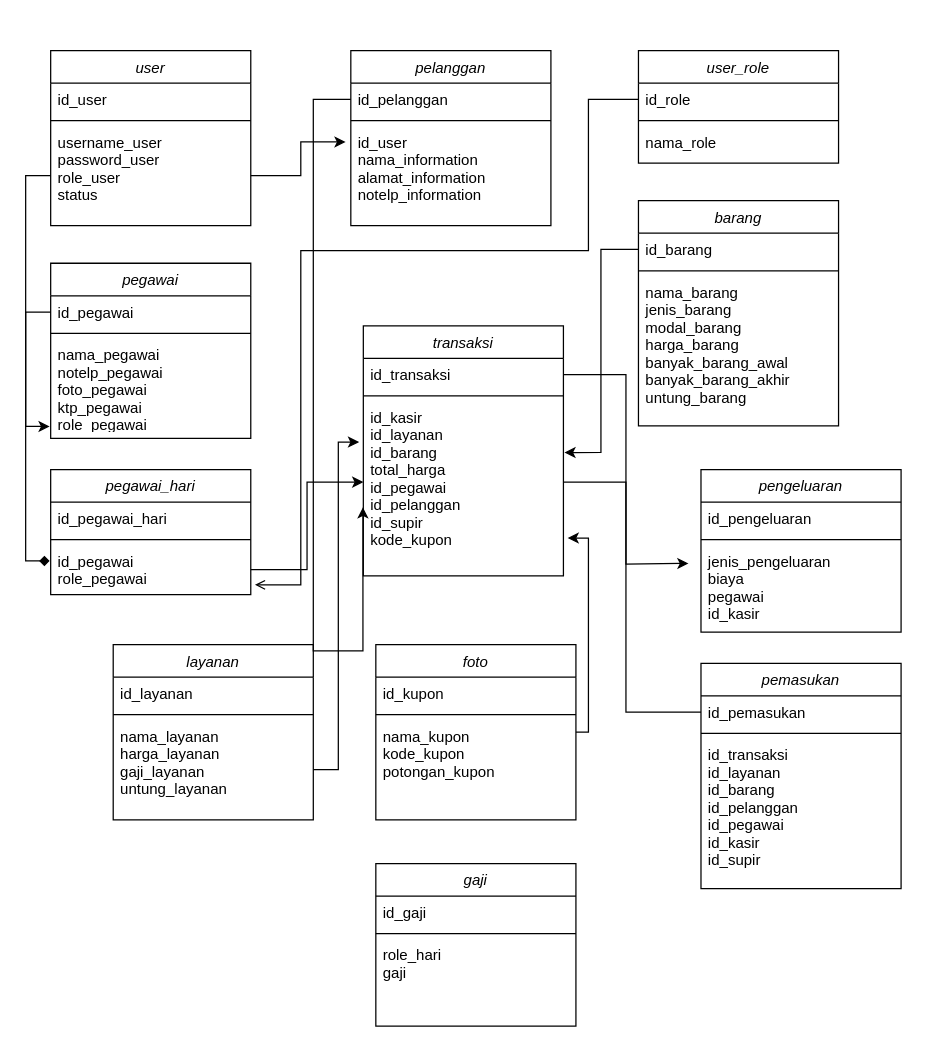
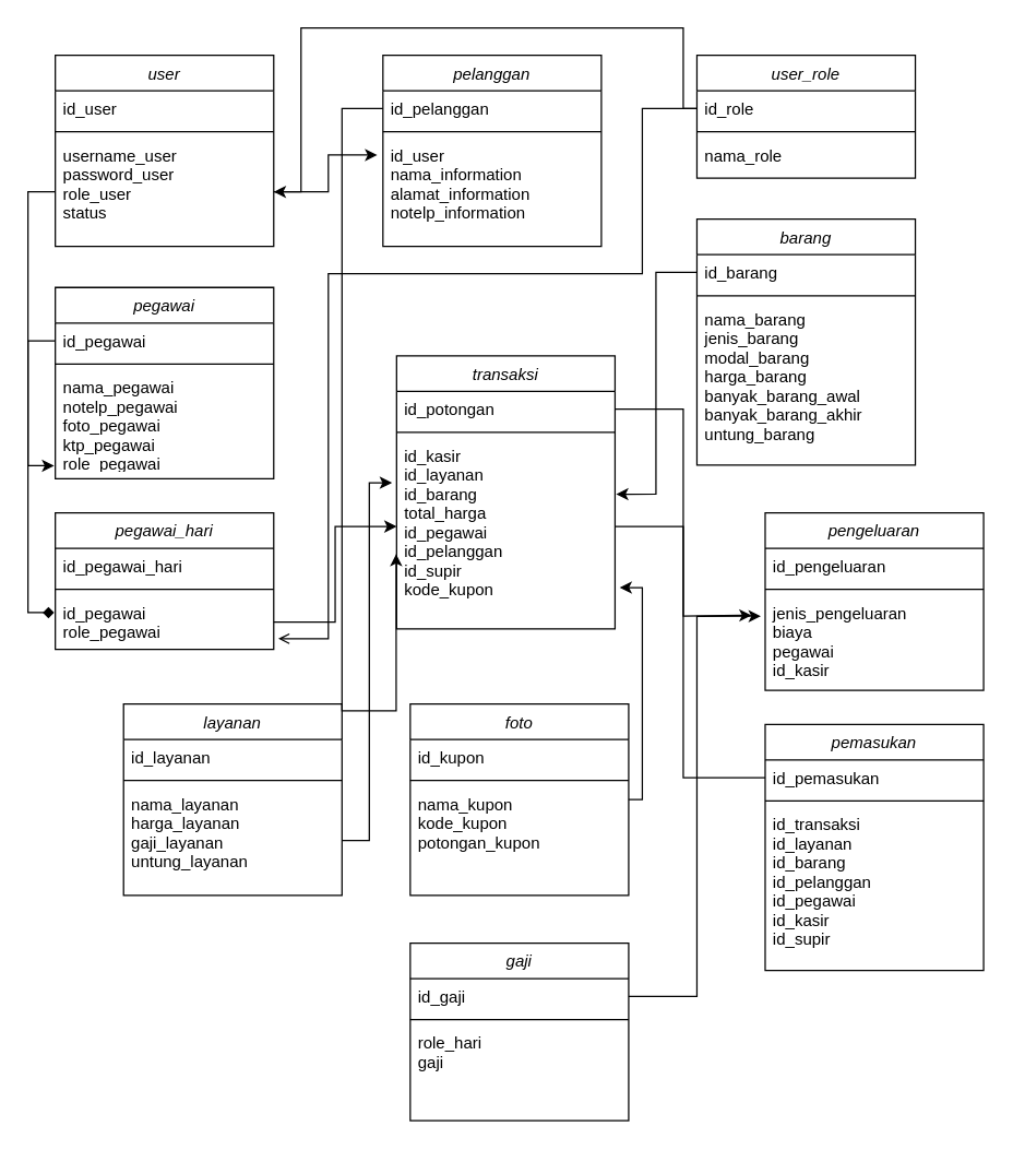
  <mxCell id="0" />
  <mxCell id="1" parent="0" />
  <mxCell id="2" value="user" style="swimlane;fontStyle=2;align=center;verticalAlign=top;childLayout=stackLayout;horizontal=1;startSize=26;horizontalStack=0;resizeParent=1;resizeLast=0;collapsible=1;marginBottom=0;rounded=0;shadow=0;strokeWidth=1;" parent="1" vertex="1"><mxGeometry x="40" y="40" width="160" height="140" as="geometry"><mxRectangle x="230" y="140" width="160" height="26" as="alternateBounds" /></mxGeometry></mxCell>
  <mxCell id="3" value="id_user" style="text;align=left;verticalAlign=top;spacingLeft=4;spacingRight=4;overflow=hidden;rotatable=0;points=[[0,0.5],[1,0.5]];portConstraint=eastwest;rounded=0;shadow=0;html=0;" parent="2" vertex="1"><mxGeometry y="26" width="160" height="26" as="geometry" /></mxCell>
  <mxCell id="4" value="" style="line;html=1;strokeWidth=1;align=left;verticalAlign=middle;spacingTop=-1;spacingLeft=3;spacingRight=3;rotatable=0;labelPosition=right;points=[];portConstraint=eastwest;" parent="2" vertex="1"><mxGeometry y="52" width="160" height="8" as="geometry" /></mxCell>
  <mxCell id="5" value="username_user&#10;password_user&#10;role_user&#10;status" style="text;align=left;verticalAlign=top;spacingLeft=4;spacingRight=4;overflow=hidden;rotatable=0;points=[[0,0.5],[1,0.5]];portConstraint=eastwest;" parent="2" vertex="1"><mxGeometry y="60" width="160" height="80" as="geometry" /></mxCell>
  <mxCell id="6" value="pelanggan" style="swimlane;fontStyle=2;align=center;verticalAlign=top;childLayout=stackLayout;horizontal=1;startSize=26;horizontalStack=0;resizeParent=1;resizeLast=0;collapsible=1;marginBottom=0;rounded=0;shadow=0;strokeWidth=1;" vertex="1" parent="1"><mxGeometry x="280" y="40" width="160" height="140" as="geometry"><mxRectangle x="230" y="140" width="160" height="26" as="alternateBounds" /></mxGeometry></mxCell>
  <mxCell id="7" value="id_pelanggan" style="text;align=left;verticalAlign=top;spacingLeft=4;spacingRight=4;overflow=hidden;rotatable=0;points=[[0,0.5],[1,0.5]];portConstraint=eastwest;rounded=0;shadow=0;html=0;" vertex="1" parent="6"><mxGeometry y="26" width="160" height="26" as="geometry" /></mxCell>
  <mxCell id="8" value="" style="line;html=1;strokeWidth=1;align=left;verticalAlign=middle;spacingTop=-1;spacingLeft=3;spacingRight=3;rotatable=0;labelPosition=right;points=[];portConstraint=eastwest;" vertex="1" parent="6"><mxGeometry y="52" width="160" height="8" as="geometry" /></mxCell>
  <mxCell id="9" value="id_user&#10;nama_information&#10;alamat_information&#10;notelp_information&#10;" style="text;align=left;verticalAlign=top;spacingLeft=4;spacingRight=4;overflow=hidden;rotatable=0;points=[[0,0.5],[1,0.5]];portConstraint=eastwest;" vertex="1" parent="6"><mxGeometry y="60" width="160" height="70" as="geometry" /></mxCell>
  <mxCell id="10" value="user_role" style="swimlane;fontStyle=2;align=center;verticalAlign=top;childLayout=stackLayout;horizontal=1;startSize=26;horizontalStack=0;resizeParent=1;resizeLast=0;collapsible=1;marginBottom=0;rounded=0;shadow=0;strokeWidth=1;" vertex="1" parent="1"><mxGeometry x="510" y="40" width="160" height="90" as="geometry"><mxRectangle x="230" y="140" width="160" height="26" as="alternateBounds" /></mxGeometry></mxCell>
  <mxCell id="11" value="id_role" style="text;align=left;verticalAlign=top;spacingLeft=4;spacingRight=4;overflow=hidden;rotatable=0;points=[[0,0.5],[1,0.5]];portConstraint=eastwest;rounded=0;shadow=0;html=0;" vertex="1" parent="10"><mxGeometry y="26" width="160" height="26" as="geometry" /></mxCell>
  <mxCell id="12" value="" style="line;html=1;strokeWidth=1;align=left;verticalAlign=middle;spacingTop=-1;spacingLeft=3;spacingRight=3;rotatable=0;labelPosition=right;points=[];portConstraint=eastwest;" vertex="1" parent="10"><mxGeometry y="52" width="160" height="8" as="geometry" /></mxCell>
  <mxCell id="13" value="nama_role" style="text;align=left;verticalAlign=top;spacingLeft=4;spacingRight=4;overflow=hidden;rotatable=0;points=[[0,0.5],[1,0.5]];portConstraint=eastwest;" vertex="1" parent="10"><mxGeometry y="60" width="160" height="30" as="geometry" /></mxCell>
  <mxCell id="14" value="barang" style="swimlane;fontStyle=2;align=center;verticalAlign=top;childLayout=stackLayout;horizontal=1;startSize=26;horizontalStack=0;resizeParent=1;resizeLast=0;collapsible=1;marginBottom=0;rounded=0;shadow=0;strokeWidth=1;" vertex="1" parent="1"><mxGeometry x="510" y="160" width="160" height="180" as="geometry"><mxRectangle x="230" y="140" width="160" height="26" as="alternateBounds" /></mxGeometry></mxCell>
  <mxCell id="15" value="id_barang" style="text;align=left;verticalAlign=top;spacingLeft=4;spacingRight=4;overflow=hidden;rotatable=0;points=[[0,0.5],[1,0.5]];portConstraint=eastwest;rounded=0;shadow=0;html=0;" vertex="1" parent="14"><mxGeometry y="26" width="160" height="26" as="geometry" /></mxCell>
  <mxCell id="16" value="" style="line;html=1;strokeWidth=1;align=left;verticalAlign=middle;spacingTop=-1;spacingLeft=3;spacingRight=3;rotatable=0;labelPosition=right;points=[];portConstraint=eastwest;" vertex="1" parent="14"><mxGeometry y="52" width="160" height="8" as="geometry" /></mxCell>
  <mxCell id="17" value="nama_barang&#10;jenis_barang&#10;modal_barang&#10;harga_barang&#10;banyak_barang_awal&#10;banyak_barang_akhir&#10;untung_barang" style="text;align=left;verticalAlign=top;spacingLeft=4;spacingRight=4;overflow=hidden;rotatable=0;points=[[0,0.5],[1,0.5]];portConstraint=eastwest;" vertex="1" parent="14"><mxGeometry y="60" width="160" height="120" as="geometry" /></mxCell>
  <mxCell id="18" value="layanan" style="swimlane;fontStyle=2;align=center;verticalAlign=top;childLayout=stackLayout;horizontal=1;startSize=26;horizontalStack=0;resizeParent=1;resizeLast=0;collapsible=1;marginBottom=0;rounded=0;shadow=0;strokeWidth=1;" vertex="1" parent="1"><mxGeometry x="90" y="515" width="160" height="140" as="geometry"><mxRectangle x="230" y="140" width="160" height="26" as="alternateBounds" /></mxGeometry></mxCell>
  <mxCell id="19" value="id_layanan" style="text;align=left;verticalAlign=top;spacingLeft=4;spacingRight=4;overflow=hidden;rotatable=0;points=[[0,0.5],[1,0.5]];portConstraint=eastwest;rounded=0;shadow=0;html=0;" vertex="1" parent="18"><mxGeometry y="26" width="160" height="26" as="geometry" /></mxCell>
  <mxCell id="20" value="" style="line;html=1;strokeWidth=1;align=left;verticalAlign=middle;spacingTop=-1;spacingLeft=3;spacingRight=3;rotatable=0;labelPosition=right;points=[];portConstraint=eastwest;" vertex="1" parent="18"><mxGeometry y="52" width="160" height="8" as="geometry" /></mxCell>
  <mxCell id="21" value="nama_layanan&#10;harga_layanan&#10;gaji_layanan&#10;untung_layanan" style="text;align=left;verticalAlign=top;spacingLeft=4;spacingRight=4;overflow=hidden;rotatable=0;points=[[0,0.5],[1,0.5]];portConstraint=eastwest;" vertex="1" parent="18"><mxGeometry y="60" width="160" height="80" as="geometry" /></mxCell>
  <mxCell id="22" value="pegawai" style="swimlane;fontStyle=2;align=center;verticalAlign=top;childLayout=stackLayout;horizontal=1;startSize=26;horizontalStack=0;resizeParent=1;resizeLast=0;collapsible=1;marginBottom=0;rounded=0;shadow=0;strokeWidth=1;" vertex="1" parent="1"><mxGeometry x="40" y="210" width="160" height="140" as="geometry"><mxRectangle x="230" y="140" width="160" height="26" as="alternateBounds" /></mxGeometry></mxCell>
  <mxCell id="23" value="id_pegawai" style="text;align=left;verticalAlign=top;spacingLeft=4;spacingRight=4;overflow=hidden;rotatable=0;points=[[0,0.5],[1,0.5]];portConstraint=eastwest;rounded=0;shadow=0;html=0;" vertex="1" parent="22"><mxGeometry y="26" width="160" height="26" as="geometry" /></mxCell>
  <mxCell id="24" value="" style="line;html=1;strokeWidth=1;align=left;verticalAlign=middle;spacingTop=-1;spacingLeft=3;spacingRight=3;rotatable=0;labelPosition=right;points=[];portConstraint=eastwest;" vertex="1" parent="22"><mxGeometry y="52" width="160" height="8" as="geometry" /></mxCell>
  <mxCell id="25" value="nama_pegawai&#10;notelp_pegawai&#10;foto_pegawai&#10;ktp_pegawai&#10;role_pegawai" style="text;align=left;verticalAlign=top;spacingLeft=4;spacingRight=4;overflow=hidden;rotatable=0;points=[[0,0.5],[1,0.5]];portConstraint=eastwest;" vertex="1" parent="22"><mxGeometry y="60" width="160" height="70" as="geometry" /></mxCell>
  <mxCell id="26" value="transaksi" style="swimlane;fontStyle=2;align=center;verticalAlign=top;childLayout=stackLayout;horizontal=1;startSize=26;horizontalStack=0;resizeParent=1;resizeLast=0;collapsible=1;marginBottom=0;rounded=0;shadow=0;strokeWidth=1;" vertex="1" parent="1"><mxGeometry x="290" y="260" width="160" height="200" as="geometry"><mxRectangle x="230" y="140" width="160" height="26" as="alternateBounds" /></mxGeometry></mxCell>
- <mxCell id="27" value="id_transaksi" style="text;align=left;verticalAlign=top;spacingLeft=4;spacingRight=4;overflow=hidden;rotatable=0;points=[[0,0.5],[1,0.5]];portConstraint=eastwest;rounded=0;shadow=0;html=0;" vertex="1" parent="26"><mxGeometry y="26" width="160" height="26" as="geometry" /></mxCell>
+ <mxCell id="27" value="id_potongan" style="text;align=left;verticalAlign=top;spacingLeft=4;spacingRight=4;overflow=hidden;rotatable=0;points=[[0,0.5],[1,0.5]];portConstraint=eastwest;rounded=0;shadow=0;html=0;" vertex="1" parent="26"><mxGeometry y="26" width="160" height="26" as="geometry" /></mxCell>
  <mxCell id="28" value="" style="line;html=1;strokeWidth=1;align=left;verticalAlign=middle;spacingTop=-1;spacingLeft=3;spacingRight=3;rotatable=0;labelPosition=right;points=[];portConstraint=eastwest;" vertex="1" parent="26"><mxGeometry y="52" width="160" height="8" as="geometry" /></mxCell>
  <mxCell id="29" value="id_kasir&#10;id_layanan&#10;id_barang&#10;total_harga&#10;id_pegawai&#10;id_pelanggan&#10;id_supir&#10;kode_kupon" style="text;align=left;verticalAlign=top;spacingLeft=4;spacingRight=4;overflow=hidden;rotatable=0;points=[[0,0.5],[1,0.5]];portConstraint=eastwest;" vertex="1" parent="26"><mxGeometry y="60" width="160" height="130" as="geometry" /></mxCell>
  <mxCell id="30" value="pegawai_hari" style="swimlane;fontStyle=2;align=center;verticalAlign=top;childLayout=stackLayout;horizontal=1;startSize=26;horizontalStack=0;resizeParent=1;resizeLast=0;collapsible=1;marginBottom=0;rounded=0;shadow=0;strokeWidth=1;" vertex="1" parent="1"><mxGeometry x="40" y="375" width="160" height="100" as="geometry"><mxRectangle x="230" y="140" width="160" height="26" as="alternateBounds" /></mxGeometry></mxCell>
  <mxCell id="31" value="id_pegawai_hari" style="text;align=left;verticalAlign=top;spacingLeft=4;spacingRight=4;overflow=hidden;rotatable=0;points=[[0,0.5],[1,0.5]];portConstraint=eastwest;rounded=0;shadow=0;html=0;" vertex="1" parent="30"><mxGeometry y="26" width="160" height="26" as="geometry" /></mxCell>
  <mxCell id="32" value="" style="line;html=1;strokeWidth=1;align=left;verticalAlign=middle;spacingTop=-1;spacingLeft=3;spacingRight=3;rotatable=0;labelPosition=right;points=[];portConstraint=eastwest;" vertex="1" parent="30"><mxGeometry y="52" width="160" height="8" as="geometry" /></mxCell>
  <mxCell id="33" value="pengeluaran" style="swimlane;fontStyle=2;align=center;verticalAlign=top;childLayout=stackLayout;horizontal=1;startSize=26;horizontalStack=0;resizeParent=1;resizeLast=0;collapsible=1;marginBottom=0;rounded=0;shadow=0;strokeWidth=1;" vertex="1" parent="1"><mxGeometry x="560" y="375" width="160" height="130" as="geometry"><mxRectangle x="230" y="140" width="160" height="26" as="alternateBounds" /></mxGeometry></mxCell>
  <mxCell id="34" value="id_pengeluaran" style="text;align=left;verticalAlign=top;spacingLeft=4;spacingRight=4;overflow=hidden;rotatable=0;points=[[0,0.5],[1,0.5]];portConstraint=eastwest;rounded=0;shadow=0;html=0;" vertex="1" parent="33"><mxGeometry y="26" width="160" height="26" as="geometry" /></mxCell>
  <mxCell id="35" value="" style="line;html=1;strokeWidth=1;align=left;verticalAlign=middle;spacingTop=-1;spacingLeft=3;spacingRight=3;rotatable=0;labelPosition=right;points=[];portConstraint=eastwest;" vertex="1" parent="33"><mxGeometry y="52" width="160" height="8" as="geometry" /></mxCell>
  <mxCell id="36" value="jenis_pengeluaran&#10;biaya&#10;pegawai&#10;id_kasir" style="text;align=left;verticalAlign=top;spacingLeft=4;spacingRight=4;overflow=hidden;rotatable=0;points=[[0,0.5],[1,0.5]];portConstraint=eastwest;" vertex="1" parent="33"><mxGeometry y="60" width="160" height="70" as="geometry" /></mxCell>
  <mxCell id="37" style="edgeStyle=orthogonalEdgeStyle;rounded=0;orthogonalLoop=1;jettySize=auto;html=1;entryX=1.021;entryY=0.844;entryDx=0;entryDy=0;entryPerimeter=0;" edge="1" parent="1" source="38" target="29"><mxGeometry relative="1" as="geometry"><Array as="points"><mxPoint x="470" y="585" /><mxPoint x="470" y="430" /></Array></mxGeometry></mxCell>
  <mxCell id="38" value="foto" style="swimlane;fontStyle=2;align=center;verticalAlign=top;childLayout=stackLayout;horizontal=1;startSize=26;horizontalStack=0;resizeParent=1;resizeLast=0;collapsible=1;marginBottom=0;rounded=0;shadow=0;strokeWidth=1;" vertex="1" parent="1"><mxGeometry x="300" y="515" width="160" height="140" as="geometry"><mxRectangle x="230" y="140" width="160" height="26" as="alternateBounds" /></mxGeometry></mxCell>
  <mxCell id="39" value="id_kupon" style="text;align=left;verticalAlign=top;spacingLeft=4;spacingRight=4;overflow=hidden;rotatable=0;points=[[0,0.5],[1,0.5]];portConstraint=eastwest;rounded=0;shadow=0;html=0;" vertex="1" parent="38"><mxGeometry y="26" width="160" height="26" as="geometry" /></mxCell>
  <mxCell id="40" value="" style="line;html=1;strokeWidth=1;align=left;verticalAlign=middle;spacingTop=-1;spacingLeft=3;spacingRight=3;rotatable=0;labelPosition=right;points=[];portConstraint=eastwest;" vertex="1" parent="38"><mxGeometry y="52" width="160" height="8" as="geometry" /></mxCell>
  <mxCell id="41" value="nama_kupon&#10;kode_kupon&#10;potongan_kupon" style="text;align=left;verticalAlign=top;spacingLeft=4;spacingRight=4;overflow=hidden;rotatable=0;points=[[0,0.5],[1,0.5]];portConstraint=eastwest;" vertex="1" parent="38"><mxGeometry y="60" width="160" height="70" as="geometry" /></mxCell>
  <mxCell id="42" style="edgeStyle=orthogonalEdgeStyle;rounded=0;orthogonalLoop=1;jettySize=auto;html=1;entryX=-0.026;entryY=0.186;entryDx=0;entryDy=0;entryPerimeter=0;" edge="1" parent="1" source="5" target="9"><mxGeometry relative="1" as="geometry" /></mxCell>
  <mxCell id="43" style="edgeStyle=orthogonalEdgeStyle;rounded=0;orthogonalLoop=1;jettySize=auto;html=1;entryX=-0.005;entryY=1.007;entryDx=0;entryDy=0;entryPerimeter=0;" edge="1" parent="1" source="5" target="25"><mxGeometry relative="1" as="geometry"><Array as="points"><mxPoint x="20" y="140" /><mxPoint x="20" y="340" /><mxPoint x="39" y="340" /></Array></mxGeometry></mxCell>
+ <mxCell id="44" style="edgeStyle=orthogonalEdgeStyle;rounded=0;orthogonalLoop=1;jettySize=auto;html=1;" edge="1" parent="1" source="11" target="5"><mxGeometry relative="1" as="geometry"><Array as="points"><mxPoint x="500" y="79" /><mxPoint x="500" y="20" /><mxPoint x="220" y="20" /><mxPoint x="220" y="140" /></Array></mxGeometry></mxCell>
  <mxCell id="45" style="edgeStyle=orthogonalEdgeStyle;rounded=0;orthogonalLoop=1;jettySize=auto;html=1;entryX=-0.005;entryY=0.325;entryDx=0;entryDy=0;entryPerimeter=0;endArrow=diamond;" edge="1" parent="1" source="23" target="50"><mxGeometry relative="1" as="geometry" /></mxCell>
  <mxCell id="46" style="edgeStyle=orthogonalEdgeStyle;rounded=0;orthogonalLoop=1;jettySize=auto;html=1;exitX=0;exitY=0.5;exitDx=0;exitDy=0;entryX=1.021;entryY=0.804;entryDx=0;entryDy=0;entryPerimeter=0;endArrow=open;" edge="1" parent="1" source="11" target="50"><mxGeometry relative="1" as="geometry"><Array as="points"><mxPoint x="470" y="79" /><mxPoint x="470" y="200" /><mxPoint x="240" y="200" /><mxPoint x="240" y="467" /></Array></mxGeometry></mxCell>
  <mxCell id="47" style="edgeStyle=orthogonalEdgeStyle;rounded=0;orthogonalLoop=1;jettySize=auto;html=1;entryX=-0.021;entryY=0.254;entryDx=0;entryDy=0;entryPerimeter=0;" edge="1" parent="1" source="21" target="29"><mxGeometry relative="1" as="geometry" /></mxCell>
  <mxCell id="48" style="edgeStyle=orthogonalEdgeStyle;rounded=0;orthogonalLoop=1;jettySize=auto;html=1;entryX=1.005;entryY=0.318;entryDx=0;entryDy=0;entryPerimeter=0;" edge="1" parent="1" source="15" target="29"><mxGeometry relative="1" as="geometry" /></mxCell>
  <mxCell id="49" style="edgeStyle=orthogonalEdgeStyle;rounded=0;orthogonalLoop=1;jettySize=auto;html=1;entryX=0;entryY=0.5;entryDx=0;entryDy=0;" edge="1" parent="1" source="50" target="29"><mxGeometry relative="1" as="geometry" /></mxCell>
  <mxCell id="50" value="id_pegawai&#10;role_pegawai" style="text;align=left;verticalAlign=top;spacingLeft=4;spacingRight=4;overflow=hidden;rotatable=0;points=[[0,0.5],[1,0.5]];portConstraint=eastwest;" vertex="1" parent="1"><mxGeometry x="40" y="435" width="160" height="40" as="geometry" /></mxCell>
  <mxCell id="51" style="edgeStyle=orthogonalEdgeStyle;rounded=0;orthogonalLoop=1;jettySize=auto;html=1;entryX=-0.002;entryY=0.655;entryDx=0;entryDy=0;entryPerimeter=0;" edge="1" parent="1" source="7" target="29"><mxGeometry relative="1" as="geometry"><Array as="points"><mxPoint x="250" y="79" /><mxPoint x="250" y="520" /></Array></mxGeometry></mxCell>
  <mxCell id="52" value="pemasukan" style="swimlane;fontStyle=2;align=center;verticalAlign=top;childLayout=stackLayout;horizontal=1;startSize=26;horizontalStack=0;resizeParent=1;resizeLast=0;collapsible=1;marginBottom=0;rounded=0;shadow=0;strokeWidth=1;" vertex="1" parent="1"><mxGeometry x="560" y="530" width="160" height="180" as="geometry"><mxRectangle x="230" y="140" width="160" height="26" as="alternateBounds" /></mxGeometry></mxCell>
  <mxCell id="53" value="id_pemasukan" style="text;align=left;verticalAlign=top;spacingLeft=4;spacingRight=4;overflow=hidden;rotatable=0;points=[[0,0.5],[1,0.5]];portConstraint=eastwest;rounded=0;shadow=0;html=0;" vertex="1" parent="52"><mxGeometry y="26" width="160" height="26" as="geometry" /></mxCell>
  <mxCell id="54" value="" style="line;html=1;strokeWidth=1;align=left;verticalAlign=middle;spacingTop=-1;spacingLeft=3;spacingRight=3;rotatable=0;labelPosition=right;points=[];portConstraint=eastwest;" vertex="1" parent="52"><mxGeometry y="52" width="160" height="8" as="geometry" /></mxCell>
  <mxCell id="55" value="id_transaksi&#10;id_layanan&#10;id_barang&#10;id_pelanggan&#10;id_pegawai&#10;id_kasir&#10;id_supir" style="text;align=left;verticalAlign=top;spacingLeft=4;spacingRight=4;overflow=hidden;rotatable=0;points=[[0,0.5],[1,0.5]];portConstraint=eastwest;" vertex="1" parent="52"><mxGeometry y="60" width="160" height="110" as="geometry" /></mxCell>
  <mxCell id="56" value="gaji" style="swimlane;fontStyle=2;align=center;verticalAlign=top;childLayout=stackLayout;horizontal=1;startSize=26;horizontalStack=0;resizeParent=1;resizeLast=0;collapsible=1;marginBottom=0;rounded=0;shadow=0;strokeWidth=1;" vertex="1" parent="1"><mxGeometry x="300" y="690" width="160" height="130" as="geometry"><mxRectangle x="230" y="140" width="160" height="26" as="alternateBounds" /></mxGeometry></mxCell>
  <mxCell id="57" value="id_gaji" style="text;align=left;verticalAlign=top;spacingLeft=4;spacingRight=4;overflow=hidden;rotatable=0;points=[[0,0.5],[1,0.5]];portConstraint=eastwest;rounded=0;shadow=0;html=0;" vertex="1" parent="56"><mxGeometry y="26" width="160" height="26" as="geometry" /></mxCell>
  <mxCell id="58" value="" style="line;html=1;strokeWidth=1;align=left;verticalAlign=middle;spacingTop=-1;spacingLeft=3;spacingRight=3;rotatable=0;labelPosition=right;points=[];portConstraint=eastwest;" vertex="1" parent="56"><mxGeometry y="52" width="160" height="8" as="geometry" /></mxCell>
  <mxCell id="59" value="role_hari&#10;gaji" style="text;align=left;verticalAlign=top;spacingLeft=4;spacingRight=4;overflow=hidden;rotatable=0;points=[[0,0.5],[1,0.5]];portConstraint=eastwest;" vertex="1" parent="56"><mxGeometry y="60" width="160" height="70" as="geometry" /></mxCell>
+ <mxCell id="60" style="edgeStyle=orthogonalEdgeStyle;rounded=0;orthogonalLoop=1;jettySize=auto;html=1;entryX=-0.02;entryY=0.224;entryDx=0;entryDy=0;entryPerimeter=0;" edge="1" parent="1" source="57" target="36"><mxGeometry relative="1" as="geometry" /></mxCell>
  <mxCell id="61" style="edgeStyle=orthogonalEdgeStyle;rounded=0;orthogonalLoop=1;jettySize=auto;html=1;" edge="1" parent="1" source="29"><mxGeometry relative="1" as="geometry"><mxPoint x="550" y="450" as="targetPoint" /></mxGeometry></mxCell>
  <mxCell id="62" style="edgeStyle=orthogonalEdgeStyle;rounded=0;orthogonalLoop=1;jettySize=auto;html=1;entryX=0;entryY=0.5;entryDx=0;entryDy=0;endArrow=none;" edge="1" parent="1" source="27" target="53"><mxGeometry relative="1" as="geometry"><Array as="points"><mxPoint x="500" y="299" /><mxPoint x="500" y="569" /></Array></mxGeometry></mxCell>
